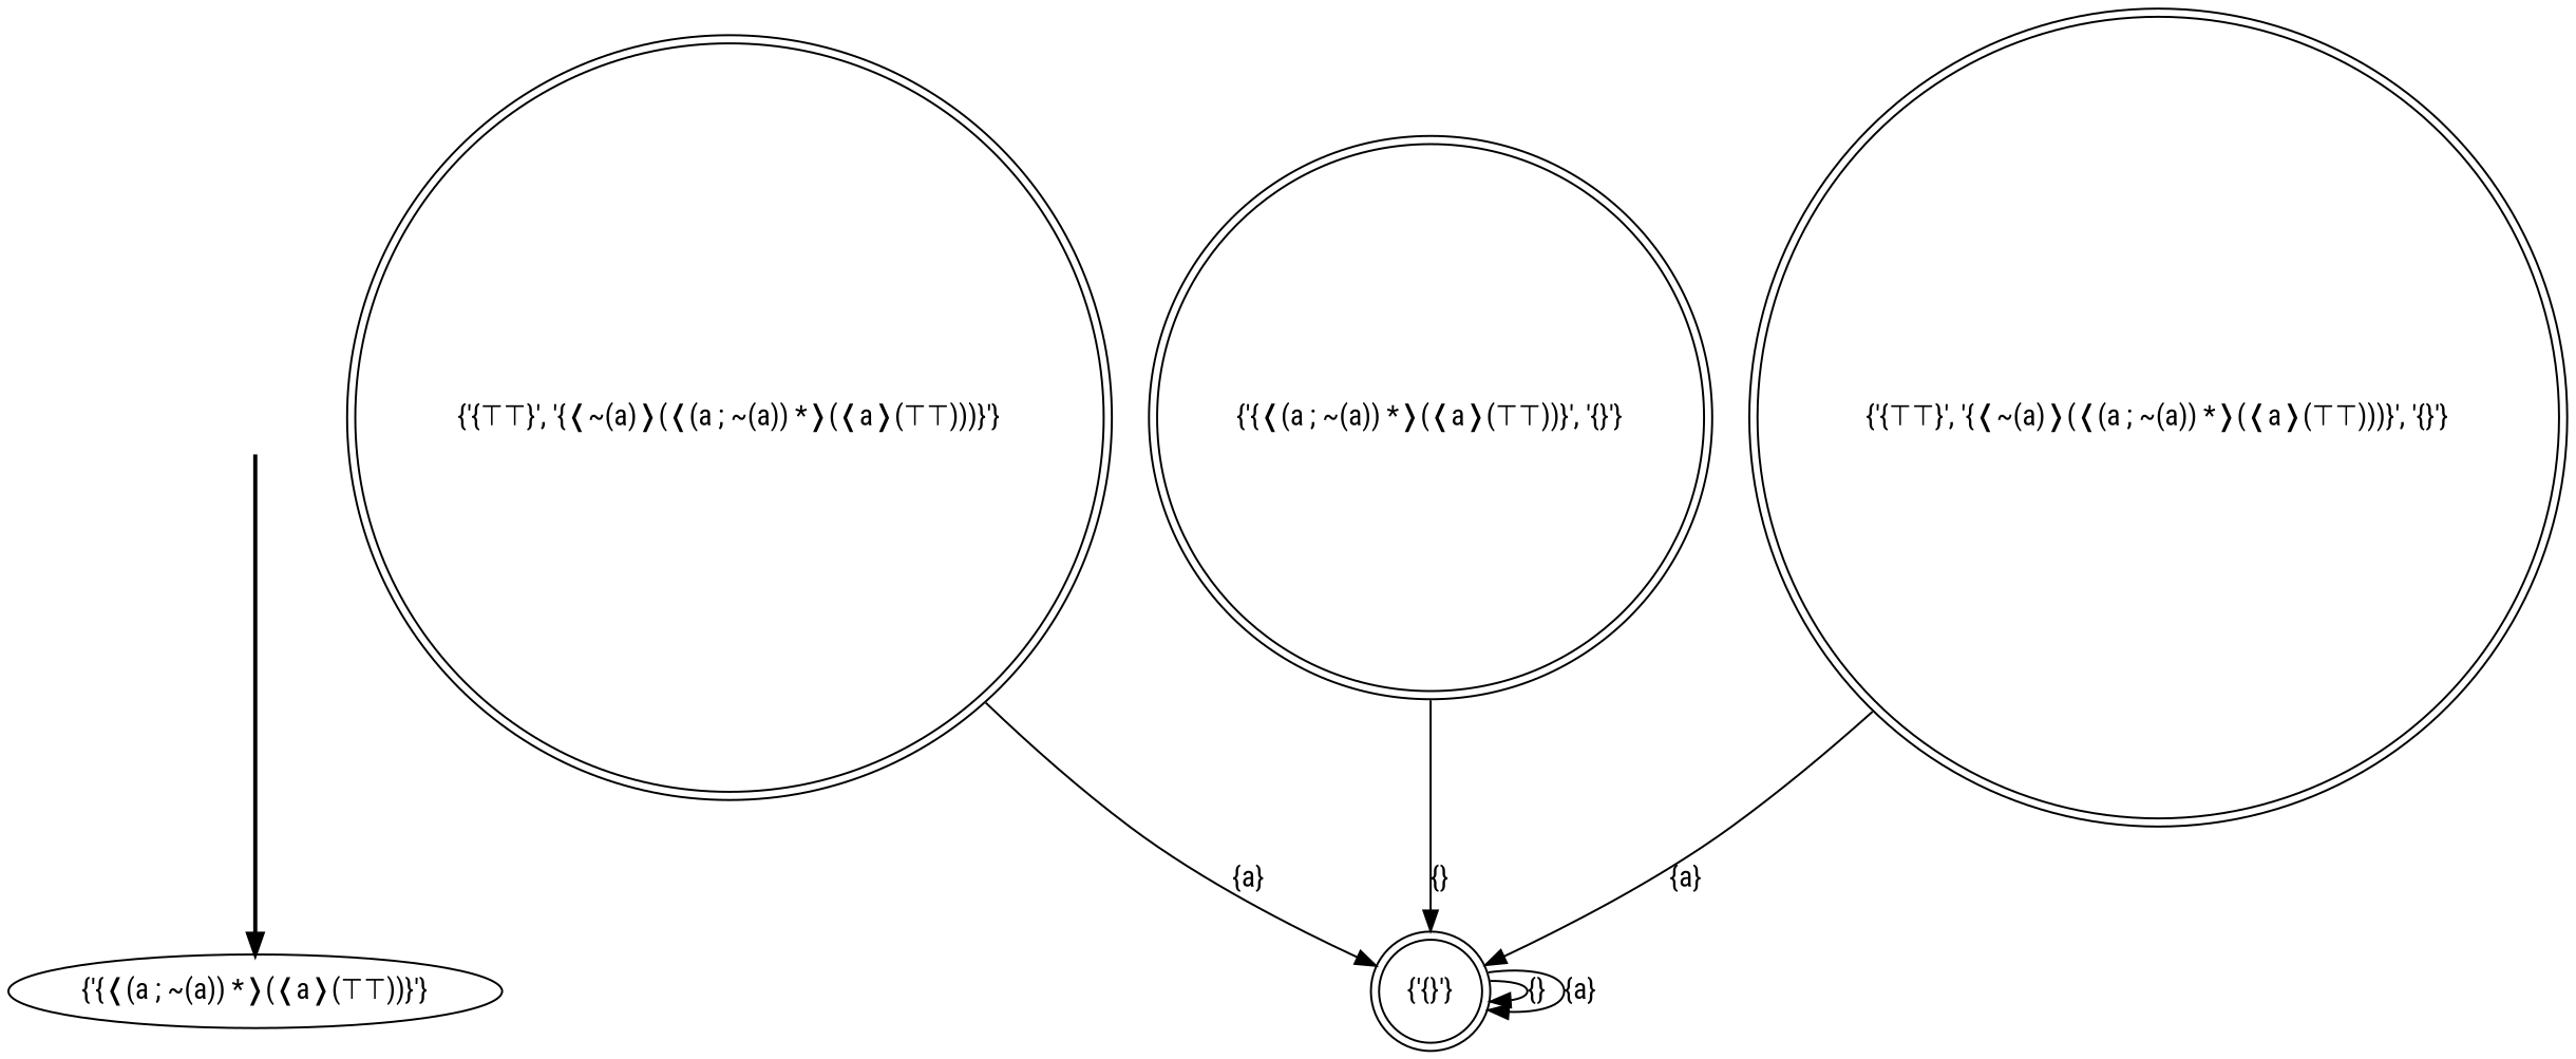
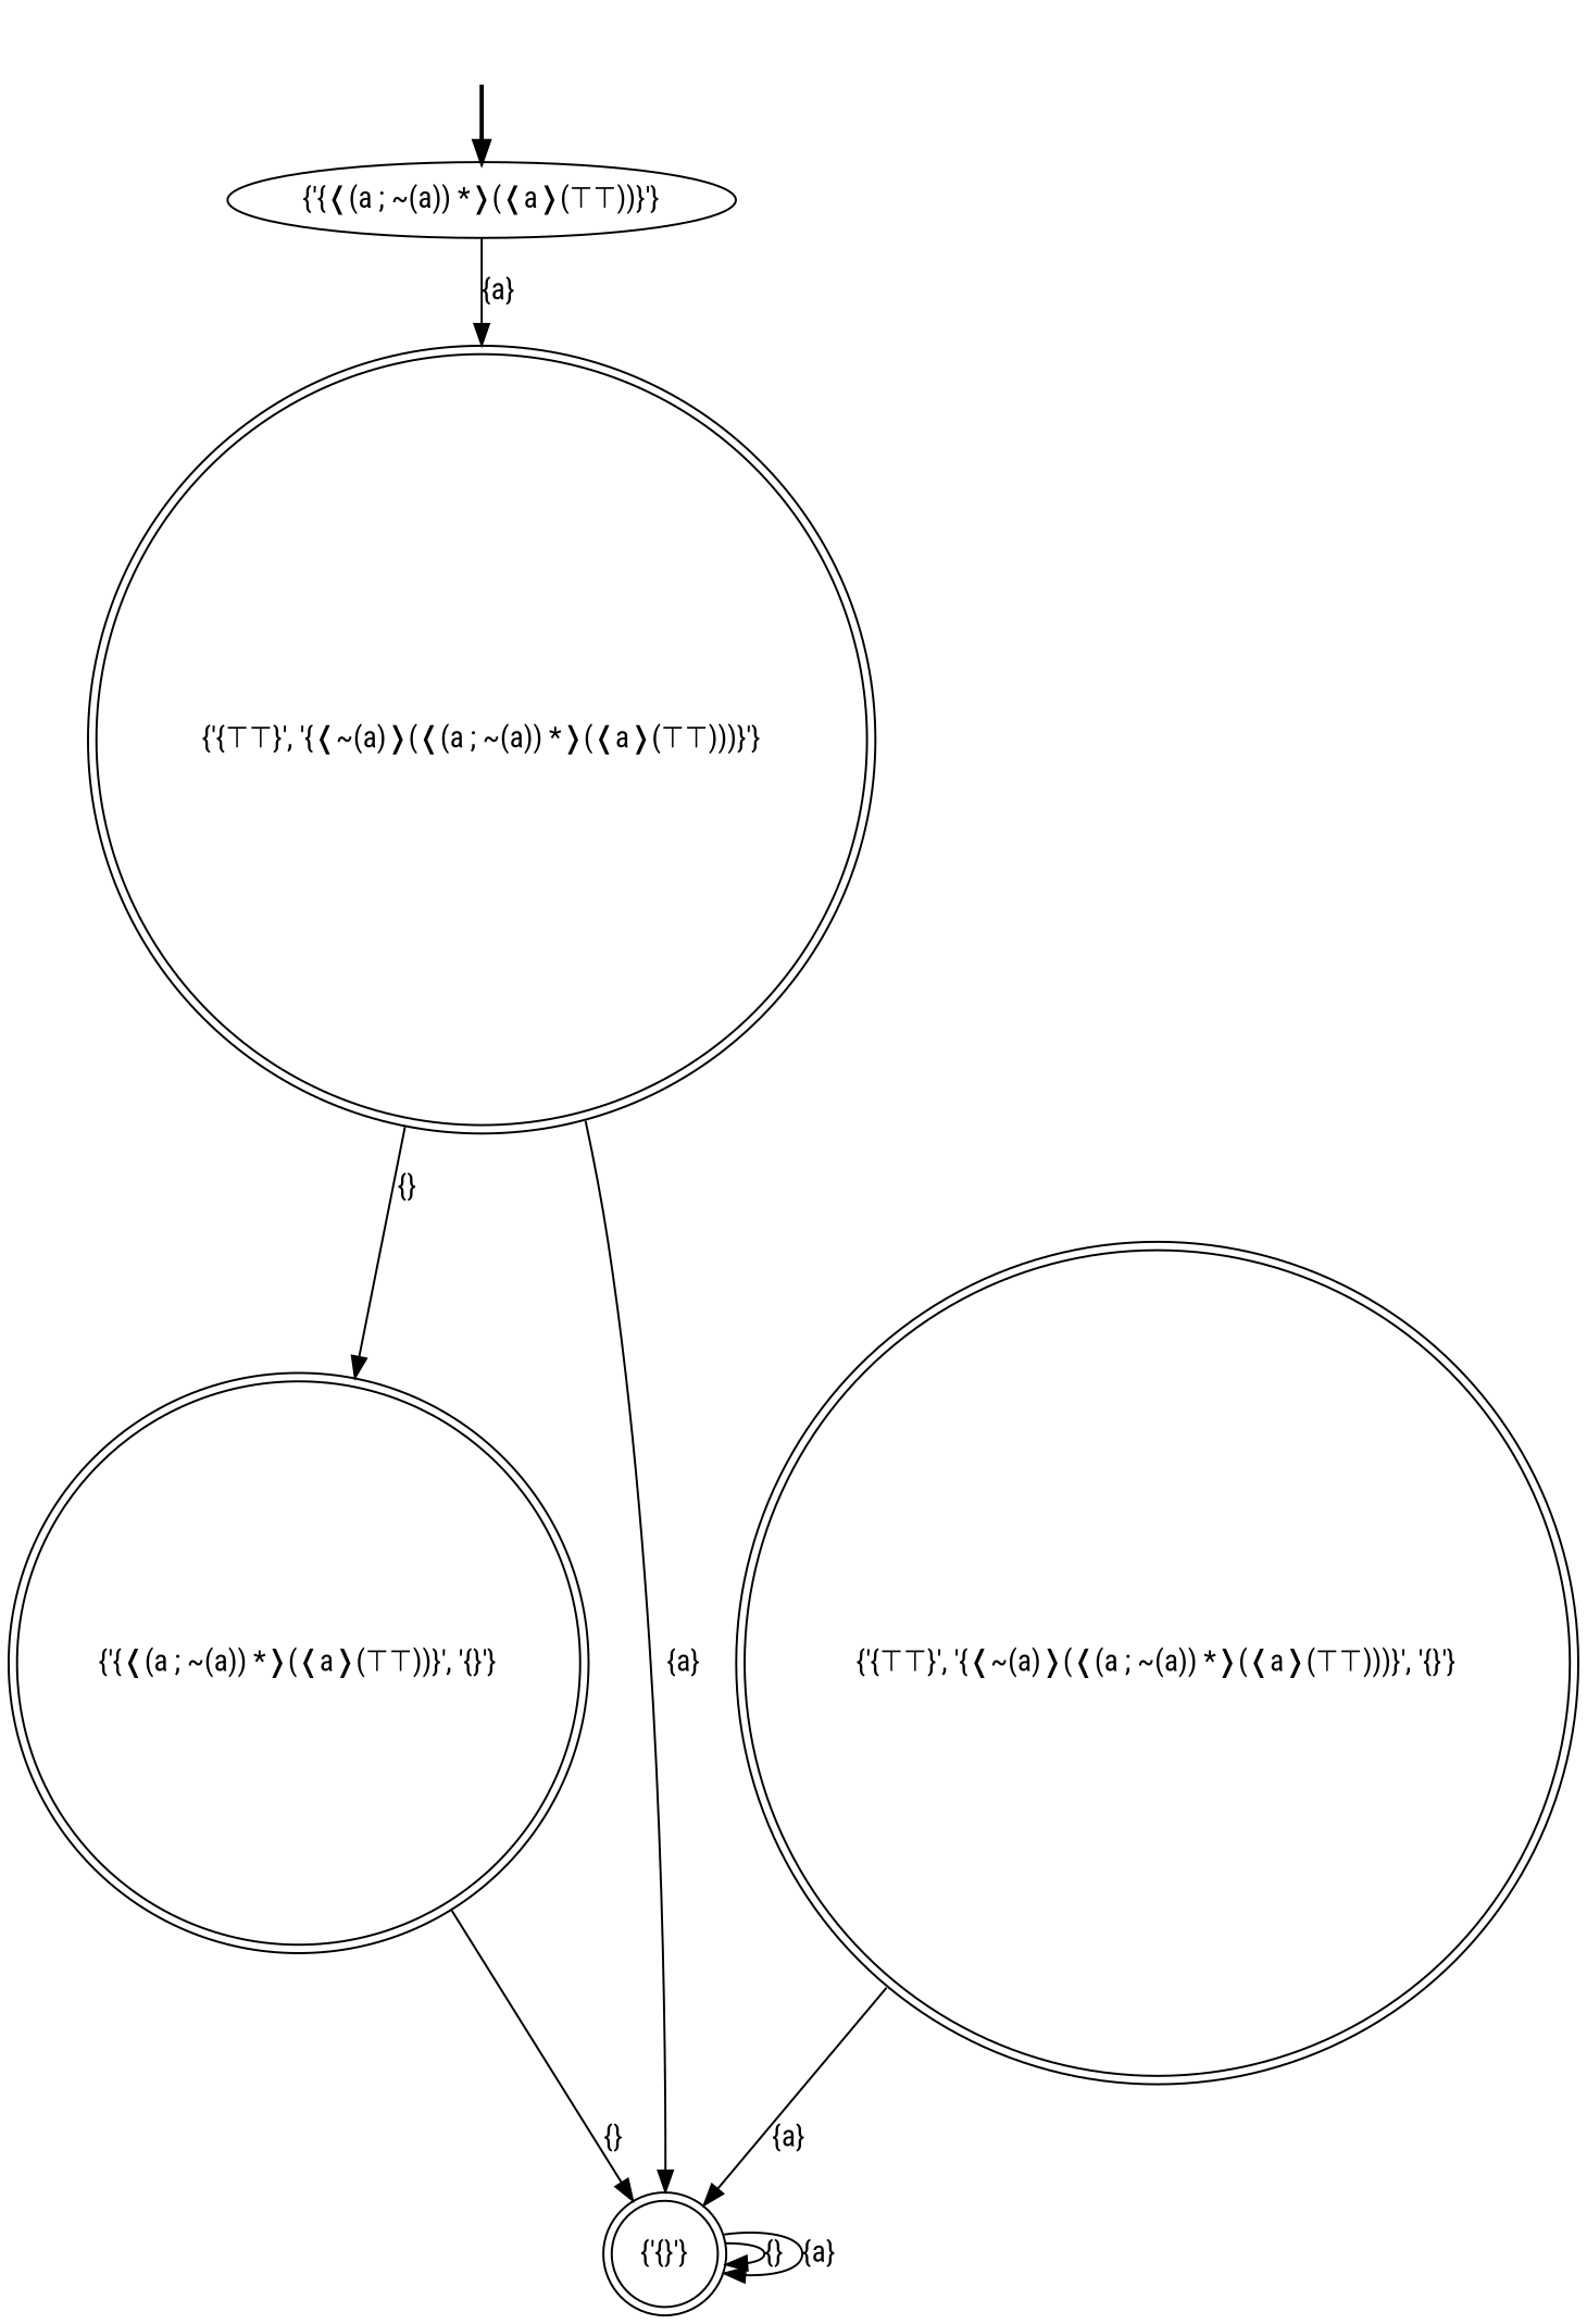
  digraph {
    fontname="Roboto Condensed"
    node [fontname="Roboto Condensed" shape=doublecircle]
    edge [fontname="Roboto Condensed"]
    fake [style=invisible shape=""]
    "{'{❬(a ; ~(a)) *❭(❬a❭(⊤⊤))}'}" [root=true shape=""]
    "{'{⊤⊤}', '{❬~(a)❭(❬(a ; ~(a)) *❭(❬a❭(⊤⊤)))}'}"
    "{'{❬(a ; ~(a)) *❭(❬a❭(⊤⊤))}', '{}'}"
    "{'{}'}"
    "{'{⊤⊤}', '{❬~(a)❭(❬(a ; ~(a)) *❭(❬a❭(⊤⊤)))}', '{}'}"
    fake -> "{'{❬(a ; ~(a)) *❭(❬a❭(⊤⊤))}'}" [style=bold]
+   "{'{❬(a ; ~(a)) *❭(❬a❭(⊤⊤))}'}" -> "{'{⊤⊤}', '{❬~(a)❭(❬(a ; ~(a)) *❭(❬a❭(⊤⊤)))}'}" [label="{a}"]
+   "{'{⊤⊤}', '{❬~(a)❭(❬(a ; ~(a)) *❭(❬a❭(⊤⊤)))}'}" -> "{'{❬(a ; ~(a)) *❭(❬a❭(⊤⊤))}', '{}'}" [label="{}"]
    "{'{⊤⊤}', '{❬~(a)❭(❬(a ; ~(a)) *❭(❬a❭(⊤⊤)))}'}" -> "{'{}'}" [label="{a}"]
    "{'{❬(a ; ~(a)) *❭(❬a❭(⊤⊤))}', '{}'}" -> "{'{}'}" [label="{}"]
    "{'{}'}" -> "{'{}'}" [label="{}"]
    "{'{}'}" -> "{'{}'}" [label="{a}"]
    "{'{⊤⊤}', '{❬~(a)❭(❬(a ; ~(a)) *❭(❬a❭(⊤⊤)))}', '{}'}" -> "{'{}'}" [label="{a}"]
  }
